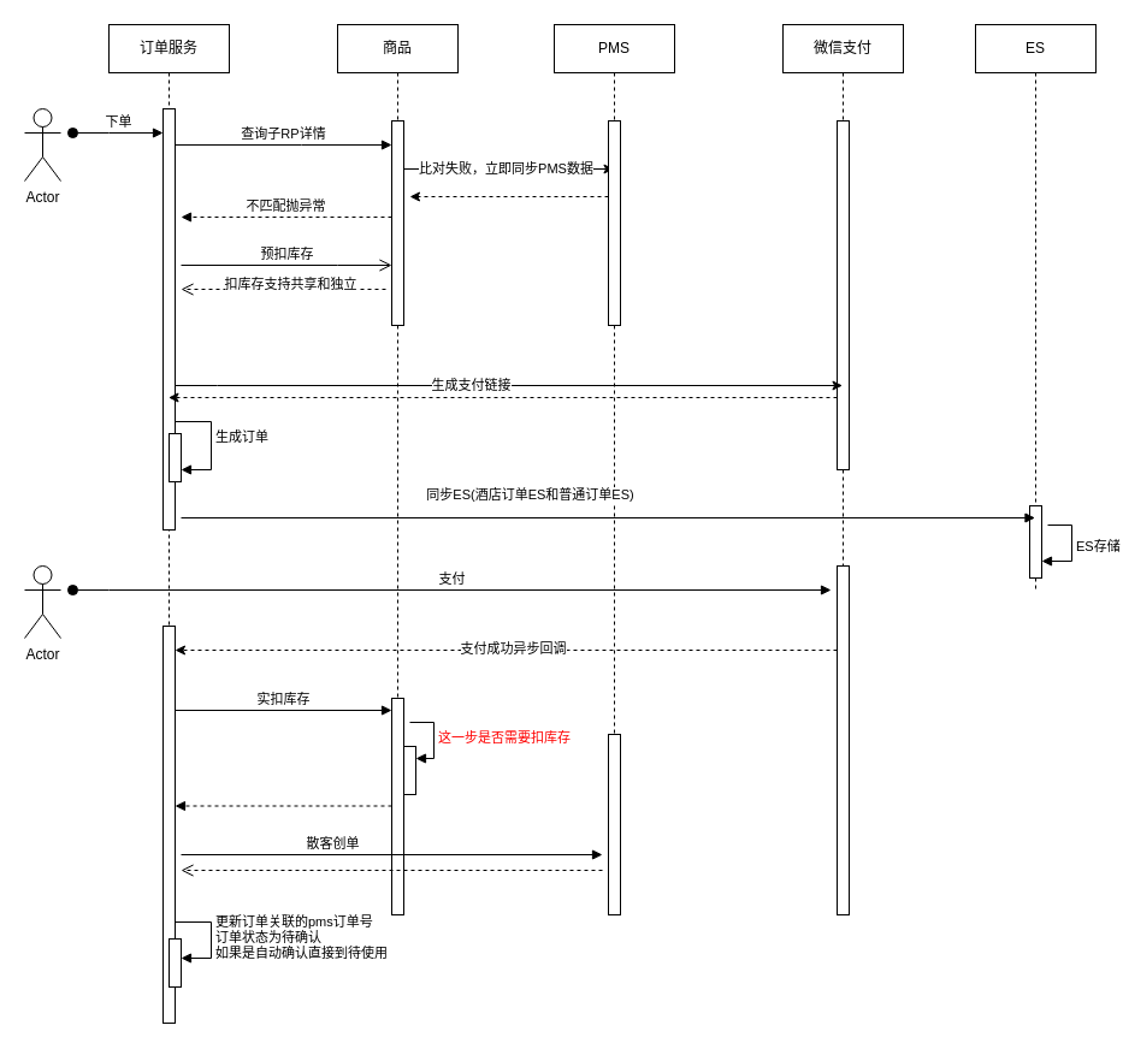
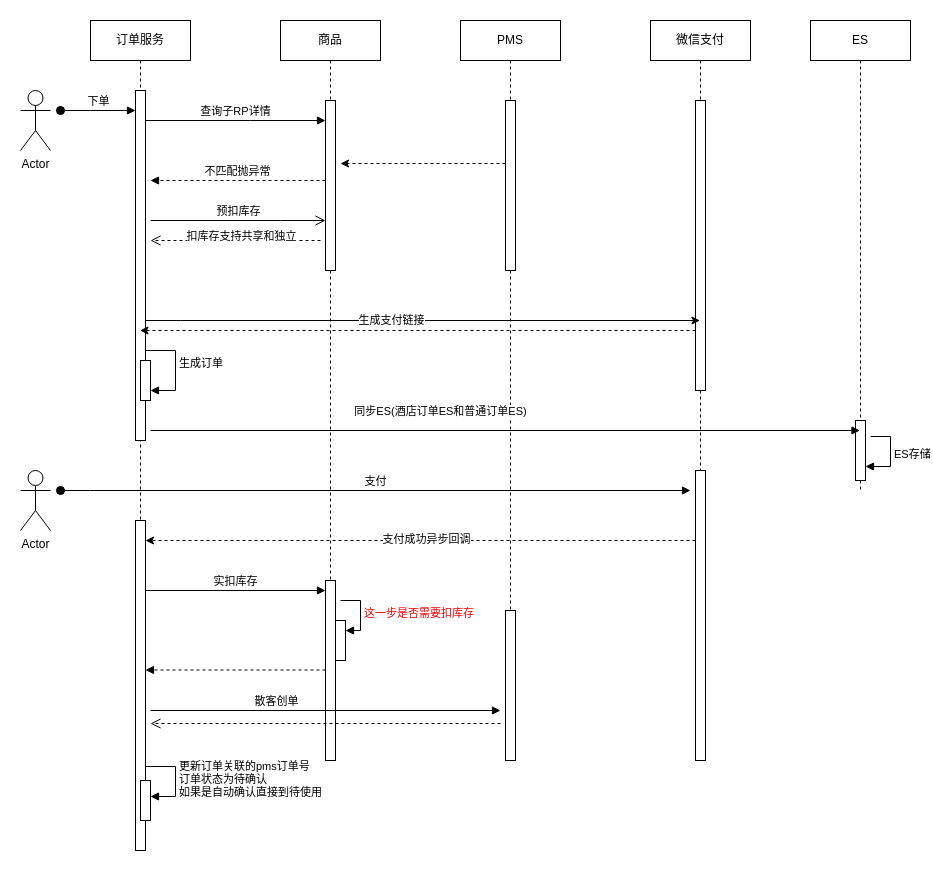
  <mxCell id="0" />
  <mxCell id="1" parent="0" />
  <mxCell id="2" value="订单服务" style="shape=umlLifeline;perimeter=lifelinePerimeter;whiteSpace=wrap;html=1;container=0;dropTarget=0;collapsible=0;recursiveResize=0;outlineConnect=0;portConstraint=eastwest;newEdgeStyle={&quot;edgeStyle&quot;:&quot;elbowEdgeStyle&quot;,&quot;elbow&quot;:&quot;vertical&quot;,&quot;curved&quot;:0,&quot;rounded&quot;:0};" parent="1" vertex="1"><mxGeometry x="90" y="20" width="100" height="500" as="geometry" /></mxCell>
  <mxCell id="3" value="" style="html=1;points=[];perimeter=orthogonalPerimeter;outlineConnect=0;targetShapes=umlLifeline;portConstraint=eastwest;newEdgeStyle={&quot;edgeStyle&quot;:&quot;elbowEdgeStyle&quot;,&quot;elbow&quot;:&quot;vertical&quot;,&quot;curved&quot;:0,&quot;rounded&quot;:0};" parent="2" vertex="1"><mxGeometry x="45" y="70" width="10" height="350" as="geometry" /></mxCell>
  <mxCell id="4" value="" style="html=1;points=[[0,0,0,0,5],[0,1,0,0,-5],[1,0,0,0,5],[1,1,0,0,-5]];perimeter=orthogonalPerimeter;outlineConnect=0;targetShapes=umlLifeline;portConstraint=eastwest;newEdgeStyle={&quot;curved&quot;:0,&quot;rounded&quot;:0};" vertex="1" parent="2"><mxGeometry x="50" y="340" width="10" height="40" as="geometry" /></mxCell>
  <mxCell id="5" value="生成订单" style="html=1;align=left;spacingLeft=2;endArrow=block;rounded=0;edgeStyle=orthogonalEdgeStyle;curved=0;rounded=0;" edge="1" target="4" parent="2"><mxGeometry relative="1" as="geometry"><mxPoint x="55" y="340" as="sourcePoint" /><Array as="points"><mxPoint x="55" y="330" /><mxPoint x="85" y="330" /><mxPoint x="85" y="370" /></Array></mxGeometry></mxCell>
- <mxCell id="6" value="比对失败，立即同步PMS数据" style="edgeStyle=elbowEdgeStyle;rounded=0;orthogonalLoop=1;jettySize=auto;html=1;elbow=horizontal;curved=0;" edge="1" parent="1" source="7" target="14"><mxGeometry relative="1" as="geometry"><Array as="points"><mxPoint x="400" y="140" /></Array></mxGeometry></mxCell>
  <mxCell id="7" value="商品" style="shape=umlLifeline;perimeter=lifelinePerimeter;whiteSpace=wrap;html=1;container=0;dropTarget=0;collapsible=0;recursiveResize=0;outlineConnect=0;portConstraint=eastwest;newEdgeStyle={&quot;edgeStyle&quot;:&quot;elbowEdgeStyle&quot;,&quot;elbow&quot;:&quot;vertical&quot;,&quot;curved&quot;:0,&quot;rounded&quot;:0};" parent="1" vertex="1"><mxGeometry x="280" y="20" width="100" height="580" as="geometry" /></mxCell>
  <mxCell id="8" value="" style="html=1;points=[];perimeter=orthogonalPerimeter;outlineConnect=0;targetShapes=umlLifeline;portConstraint=eastwest;newEdgeStyle={&quot;edgeStyle&quot;:&quot;elbowEdgeStyle&quot;,&quot;elbow&quot;:&quot;vertical&quot;,&quot;curved&quot;:0,&quot;rounded&quot;:0};" parent="7" vertex="1"><mxGeometry x="45" y="80" width="10" height="170" as="geometry" /></mxCell>
  <mxCell id="9" value="查询子RP详情" style="html=1;verticalAlign=bottom;endArrow=block;edgeStyle=elbowEdgeStyle;elbow=horizontal;curved=0;rounded=0;" parent="1" source="3" target="8" edge="1"><mxGeometry relative="1" as="geometry"><mxPoint x="195" y="110" as="sourcePoint" /><Array as="points"><mxPoint x="250" y="120" /><mxPoint x="180" y="100" /></Array></mxGeometry></mxCell>
  <mxCell id="10" value="" style="html=1;verticalAlign=bottom;endArrow=open;dashed=1;endSize=8;edgeStyle=elbowEdgeStyle;elbow=vertical;curved=0;rounded=0;" parent="1" edge="1"><mxGeometry relative="1" as="geometry"><mxPoint x="150" y="240" as="targetPoint" /><Array as="points"><mxPoint x="185" y="240" /></Array><mxPoint x="320" y="240" as="sourcePoint" /></mxGeometry></mxCell>
  <mxCell id="11" value="扣库存支持共享和独立" style="edgeLabel;html=1;align=center;verticalAlign=middle;resizable=0;points=[];" vertex="1" connectable="0" parent="10"><mxGeometry x="0.141" y="-3" relative="1" as="geometry"><mxPoint x="17" y="-2" as="offset" /></mxGeometry></mxCell>
  <mxCell id="12" value="不匹配抛异常" style="html=1;verticalAlign=bottom;endArrow=block;edgeStyle=elbowEdgeStyle;elbow=vertical;curved=0;rounded=0;dashed=1;" parent="1" edge="1"><mxGeometry relative="1" as="geometry"><mxPoint x="325" y="180" as="sourcePoint" /><Array as="points"><mxPoint x="270" y="180" /><mxPoint x="190" y="160" /></Array><mxPoint x="150" y="180" as="targetPoint" /></mxGeometry></mxCell>
  <mxCell id="13" value="预扣库存" style="html=1;verticalAlign=bottom;endArrow=open;endSize=8;edgeStyle=elbowEdgeStyle;elbow=vertical;curved=0;rounded=0;" parent="1" target="8" edge="1"><mxGeometry relative="1" as="geometry"><mxPoint x="175" y="215" as="targetPoint" /><Array as="points"><mxPoint x="280" y="220" /><mxPoint x="180" y="210" /></Array><mxPoint x="150" y="220" as="sourcePoint" /></mxGeometry></mxCell>
  <mxCell id="14" value="PMS" style="shape=umlLifeline;perimeter=lifelinePerimeter;whiteSpace=wrap;html=1;container=0;dropTarget=0;collapsible=0;recursiveResize=0;outlineConnect=0;portConstraint=eastwest;newEdgeStyle={&quot;edgeStyle&quot;:&quot;elbowEdgeStyle&quot;,&quot;elbow&quot;:&quot;vertical&quot;,&quot;curved&quot;:0,&quot;rounded&quot;:0};" vertex="1" parent="1"><mxGeometry x="460" y="20" width="100" height="590" as="geometry" /></mxCell>
  <mxCell id="15" value="" style="html=1;points=[];perimeter=orthogonalPerimeter;outlineConnect=0;targetShapes=umlLifeline;portConstraint=eastwest;newEdgeStyle={&quot;edgeStyle&quot;:&quot;elbowEdgeStyle&quot;,&quot;elbow&quot;:&quot;vertical&quot;,&quot;curved&quot;:0,&quot;rounded&quot;:0};" vertex="1" parent="14"><mxGeometry x="45" y="80" width="10" height="170" as="geometry" /></mxCell>
  <mxCell id="16" value="Actor" style="shape=umlActor;verticalLabelPosition=bottom;verticalAlign=top;html=1;outlineConnect=0;" vertex="1" parent="1"><mxGeometry x="20" y="90" width="30" height="60" as="geometry" /></mxCell>
  <mxCell id="17" value="下单" style="html=1;verticalAlign=bottom;startArrow=oval;endArrow=block;startSize=8;edgeStyle=elbowEdgeStyle;elbow=vertical;curved=0;rounded=0;" parent="1" target="3" edge="1"><mxGeometry relative="1" as="geometry"><mxPoint x="60" y="110" as="sourcePoint" /><Array as="points"><mxPoint x="90" y="110" /></Array></mxGeometry></mxCell>
  <mxCell id="18" value="微信支付" style="shape=umlLifeline;perimeter=lifelinePerimeter;whiteSpace=wrap;html=1;container=0;dropTarget=0;collapsible=0;recursiveResize=0;outlineConnect=0;portConstraint=eastwest;newEdgeStyle={&quot;edgeStyle&quot;:&quot;elbowEdgeStyle&quot;,&quot;elbow&quot;:&quot;vertical&quot;,&quot;curved&quot;:0,&quot;rounded&quot;:0};" vertex="1" parent="1"><mxGeometry x="650" y="20" width="100" height="450" as="geometry" /></mxCell>
  <mxCell id="19" value="" style="html=1;points=[];perimeter=orthogonalPerimeter;outlineConnect=0;targetShapes=umlLifeline;portConstraint=eastwest;newEdgeStyle={&quot;edgeStyle&quot;:&quot;elbowEdgeStyle&quot;,&quot;elbow&quot;:&quot;vertical&quot;,&quot;curved&quot;:0,&quot;rounded&quot;:0};" vertex="1" parent="18"><mxGeometry x="45" y="80" width="10" height="290" as="geometry" /></mxCell>
  <mxCell id="20" style="edgeStyle=elbowEdgeStyle;rounded=0;orthogonalLoop=1;jettySize=auto;html=1;elbow=vertical;curved=0;dashed=1;" edge="1" parent="1"><mxGeometry relative="1" as="geometry"><mxPoint x="505" y="163" as="sourcePoint" /><mxPoint x="340" y="163" as="targetPoint" /><Array as="points"><mxPoint x="400" y="163" /></Array></mxGeometry></mxCell>
  <mxCell id="21" value="" style="edgeStyle=elbowEdgeStyle;rounded=0;orthogonalLoop=1;jettySize=auto;html=1;elbow=vertical;curved=0;" edge="1" parent="1" source="3" target="18"><mxGeometry relative="1" as="geometry"><mxPoint x="225" y="210" as="targetPoint" /><Array as="points"><mxPoint x="180" y="320" /></Array></mxGeometry></mxCell>
  <mxCell id="22" value="生成支付链接" style="edgeLabel;html=1;align=center;verticalAlign=middle;resizable=0;points=[];" vertex="1" connectable="0" parent="21"><mxGeometry x="-0.74" y="4" relative="1" as="geometry"><mxPoint x="173" y="3" as="offset" /></mxGeometry></mxCell>
  <mxCell id="23" value="" style="edgeStyle=elbowEdgeStyle;rounded=0;orthogonalLoop=1;jettySize=auto;html=1;elbow=vertical;curved=0;dashed=1;" edge="1" parent="1" source="19" target="2"><mxGeometry relative="1" as="geometry"><mxPoint x="615" y="245" as="targetPoint" /><Array as="points"><mxPoint x="655" y="330" /></Array></mxGeometry></mxCell>
  <mxCell id="24" value="Actor" style="shape=umlActor;verticalLabelPosition=bottom;verticalAlign=top;html=1;outlineConnect=0;" vertex="1" parent="1"><mxGeometry x="20" y="470" width="30" height="60" as="geometry" /></mxCell>
  <mxCell id="25" value="" style="html=1;points=[];perimeter=orthogonalPerimeter;outlineConnect=0;targetShapes=umlLifeline;portConstraint=eastwest;newEdgeStyle={&quot;edgeStyle&quot;:&quot;elbowEdgeStyle&quot;,&quot;elbow&quot;:&quot;vertical&quot;,&quot;curved&quot;:0,&quot;rounded&quot;:0};" vertex="1" parent="1"><mxGeometry x="135" y="520" width="10" height="330" as="geometry" /></mxCell>
  <mxCell id="26" value="支付" style="html=1;verticalAlign=bottom;startArrow=oval;endArrow=block;startSize=8;edgeStyle=elbowEdgeStyle;elbow=horizontal;curved=0;rounded=0;" edge="1" parent="1"><mxGeometry relative="1" as="geometry"><mxPoint x="60" y="490" as="sourcePoint" /><mxPoint x="690" y="490" as="targetPoint" /><Array as="points"><mxPoint x="90" y="490" /></Array></mxGeometry></mxCell>
  <mxCell id="27" value="" style="html=1;points=[];perimeter=orthogonalPerimeter;outlineConnect=0;targetShapes=umlLifeline;portConstraint=eastwest;newEdgeStyle={&quot;edgeStyle&quot;:&quot;elbowEdgeStyle&quot;,&quot;elbow&quot;:&quot;vertical&quot;,&quot;curved&quot;:0,&quot;rounded&quot;:0};" vertex="1" parent="1"><mxGeometry x="325" y="580" width="10" height="180" as="geometry" /></mxCell>
  <mxCell id="28" value="" style="html=1;points=[];perimeter=orthogonalPerimeter;outlineConnect=0;targetShapes=umlLifeline;portConstraint=eastwest;newEdgeStyle={&quot;edgeStyle&quot;:&quot;elbowEdgeStyle&quot;,&quot;elbow&quot;:&quot;vertical&quot;,&quot;curved&quot;:0,&quot;rounded&quot;:0};" vertex="1" parent="1"><mxGeometry x="505" y="610" width="10" height="150" as="geometry" /></mxCell>
  <mxCell id="29" style="edgeStyle=elbowEdgeStyle;rounded=0;orthogonalLoop=1;jettySize=auto;html=1;elbow=vertical;curved=0;dashed=1;" edge="1" parent="1" source="31" target="25"><mxGeometry relative="1" as="geometry"><mxPoint x="520" y="500" as="targetPoint" /><Array as="points"><mxPoint x="240" y="540" /><mxPoint x="550" y="510" /><mxPoint x="620" y="500" /></Array></mxGeometry></mxCell>
  <mxCell id="30" value="支付成功异步回调" style="edgeLabel;html=1;align=center;verticalAlign=middle;resizable=0;points=[];" vertex="1" connectable="0" parent="29"><mxGeometry x="-0.017" y="-2" relative="1" as="geometry"><mxPoint as="offset" /></mxGeometry></mxCell>
  <mxCell id="31" value="" style="html=1;points=[];perimeter=orthogonalPerimeter;outlineConnect=0;targetShapes=umlLifeline;portConstraint=eastwest;newEdgeStyle={&quot;edgeStyle&quot;:&quot;elbowEdgeStyle&quot;,&quot;elbow&quot;:&quot;vertical&quot;,&quot;curved&quot;:0,&quot;rounded&quot;:0};" vertex="1" parent="1"><mxGeometry x="695" y="470" width="10" height="290" as="geometry" /></mxCell>
  <mxCell id="32" value="ES" style="shape=umlLifeline;perimeter=lifelinePerimeter;whiteSpace=wrap;html=1;container=1;dropTarget=0;collapsible=0;recursiveResize=0;outlineConnect=0;portConstraint=eastwest;newEdgeStyle={&quot;curved&quot;:0,&quot;rounded&quot;:0};" vertex="1" parent="1"><mxGeometry x="810" y="20" width="100" height="470" as="geometry" /></mxCell>
  <mxCell id="33" value="" style="html=1;points=[[0,0,0,0,5],[0,1,0,0,-5],[1,0,0,0,5],[1,1,0,0,-5]];perimeter=orthogonalPerimeter;outlineConnect=0;targetShapes=umlLifeline;portConstraint=eastwest;newEdgeStyle={&quot;curved&quot;:0,&quot;rounded&quot;:0};" vertex="1" parent="32"><mxGeometry x="45" y="400" width="10" height="60" as="geometry" /></mxCell>
  <mxCell id="34" value="同步ES(酒店订单ES和普通订单ES)" style="html=1;verticalAlign=bottom;endArrow=block;curved=0;rounded=0;" edge="1" parent="1" target="32"><mxGeometry x="-0.182" y="10" width="80" relative="1" as="geometry"><mxPoint x="150" y="430" as="sourcePoint" /><mxPoint x="230" y="430" as="targetPoint" /><mxPoint as="offset" /></mxGeometry></mxCell>
  <mxCell id="35" value="ES存储" style="html=1;align=left;spacingLeft=2;endArrow=block;rounded=0;edgeStyle=orthogonalEdgeStyle;curved=0;rounded=0;" edge="1" parent="1"><mxGeometry x="0.013" relative="1" as="geometry"><mxPoint x="870" y="436" as="sourcePoint" /><Array as="points"><mxPoint x="890" y="466" /></Array><mxPoint x="865" y="466" as="targetPoint" /><mxPoint as="offset" /></mxGeometry></mxCell>
  <mxCell id="36" value="实扣库存" style="html=1;verticalAlign=bottom;endArrow=block;curved=0;rounded=0;" edge="1" parent="1"><mxGeometry width="80" relative="1" as="geometry"><mxPoint x="145" y="590" as="sourcePoint" /><mxPoint x="325" y="590" as="targetPoint" /></mxGeometry></mxCell>
  <mxCell id="37" value="" style="html=1;verticalAlign=bottom;endArrow=block;curved=0;rounded=0;dashed=1;" edge="1" parent="1"><mxGeometry width="80" relative="1" as="geometry"><mxPoint x="325" y="669.5" as="sourcePoint" /><mxPoint x="145" y="669.5" as="targetPoint" /><Array as="points"><mxPoint x="290" y="669.5" /></Array></mxGeometry></mxCell>
  <mxCell id="38" value="" style="html=1;points=[[0,0,0,0,5],[0,1,0,0,-5],[1,0,0,0,5],[1,1,0,0,-5]];perimeter=orthogonalPerimeter;outlineConnect=0;targetShapes=umlLifeline;portConstraint=eastwest;newEdgeStyle={&quot;curved&quot;:0,&quot;rounded&quot;:0};" vertex="1" parent="1"><mxGeometry x="335" y="620" width="10" height="40" as="geometry" /></mxCell>
  <mxCell id="39" value="&lt;font color=&quot;#ff0000&quot;&gt;这一步是否需要扣库存&lt;/font&gt;" style="html=1;align=left;spacingLeft=2;endArrow=block;rounded=0;edgeStyle=orthogonalEdgeStyle;curved=0;rounded=0;" edge="1" target="38" parent="1"><mxGeometry x="0.015" relative="1" as="geometry"><mxPoint x="340" y="600" as="sourcePoint" /><Array as="points"><mxPoint x="360" y="630" /></Array><mxPoint as="offset" /></mxGeometry></mxCell>
  <mxCell id="40" value="散客创单" style="html=1;verticalAlign=bottom;endArrow=block;curved=0;rounded=0;" edge="1" parent="1"><mxGeometry x="-0.278" width="80" relative="1" as="geometry"><mxPoint x="150" y="710" as="sourcePoint" /><mxPoint x="500" y="710" as="targetPoint" /><mxPoint as="offset" /></mxGeometry></mxCell>
  <mxCell id="41" value="" style="html=1;verticalAlign=bottom;endArrow=open;dashed=1;endSize=8;curved=0;rounded=0;" edge="1" parent="1"><mxGeometry relative="1" as="geometry"><mxPoint x="500" y="723" as="sourcePoint" /><mxPoint x="150" y="723" as="targetPoint" /><mxPoint as="offset" /></mxGeometry></mxCell>
  <mxCell id="42" value="" style="html=1;points=[[0,0,0,0,5],[0,1,0,0,-5],[1,0,0,0,5],[1,1,0,0,-5]];perimeter=orthogonalPerimeter;outlineConnect=0;targetShapes=umlLifeline;portConstraint=eastwest;newEdgeStyle={&quot;curved&quot;:0,&quot;rounded&quot;:0};" vertex="1" parent="1"><mxGeometry x="140" y="780" width="10" height="40" as="geometry" /></mxCell>
  <mxCell id="43" value="更新订单关联的pms订单号&lt;div&gt;订单状态为待确认&lt;/div&gt;&lt;div&gt;如果是自动确认直接到待使用&lt;/div&gt;" style="html=1;align=left;spacingLeft=2;endArrow=block;rounded=0;edgeStyle=orthogonalEdgeStyle;curved=0;rounded=0;" edge="1" parent="1"><mxGeometry relative="1" as="geometry"><mxPoint x="145" y="766" as="sourcePoint" /><Array as="points"><mxPoint x="175" y="796" /></Array><mxPoint x="150" y="796" as="targetPoint" /></mxGeometry></mxCell>
